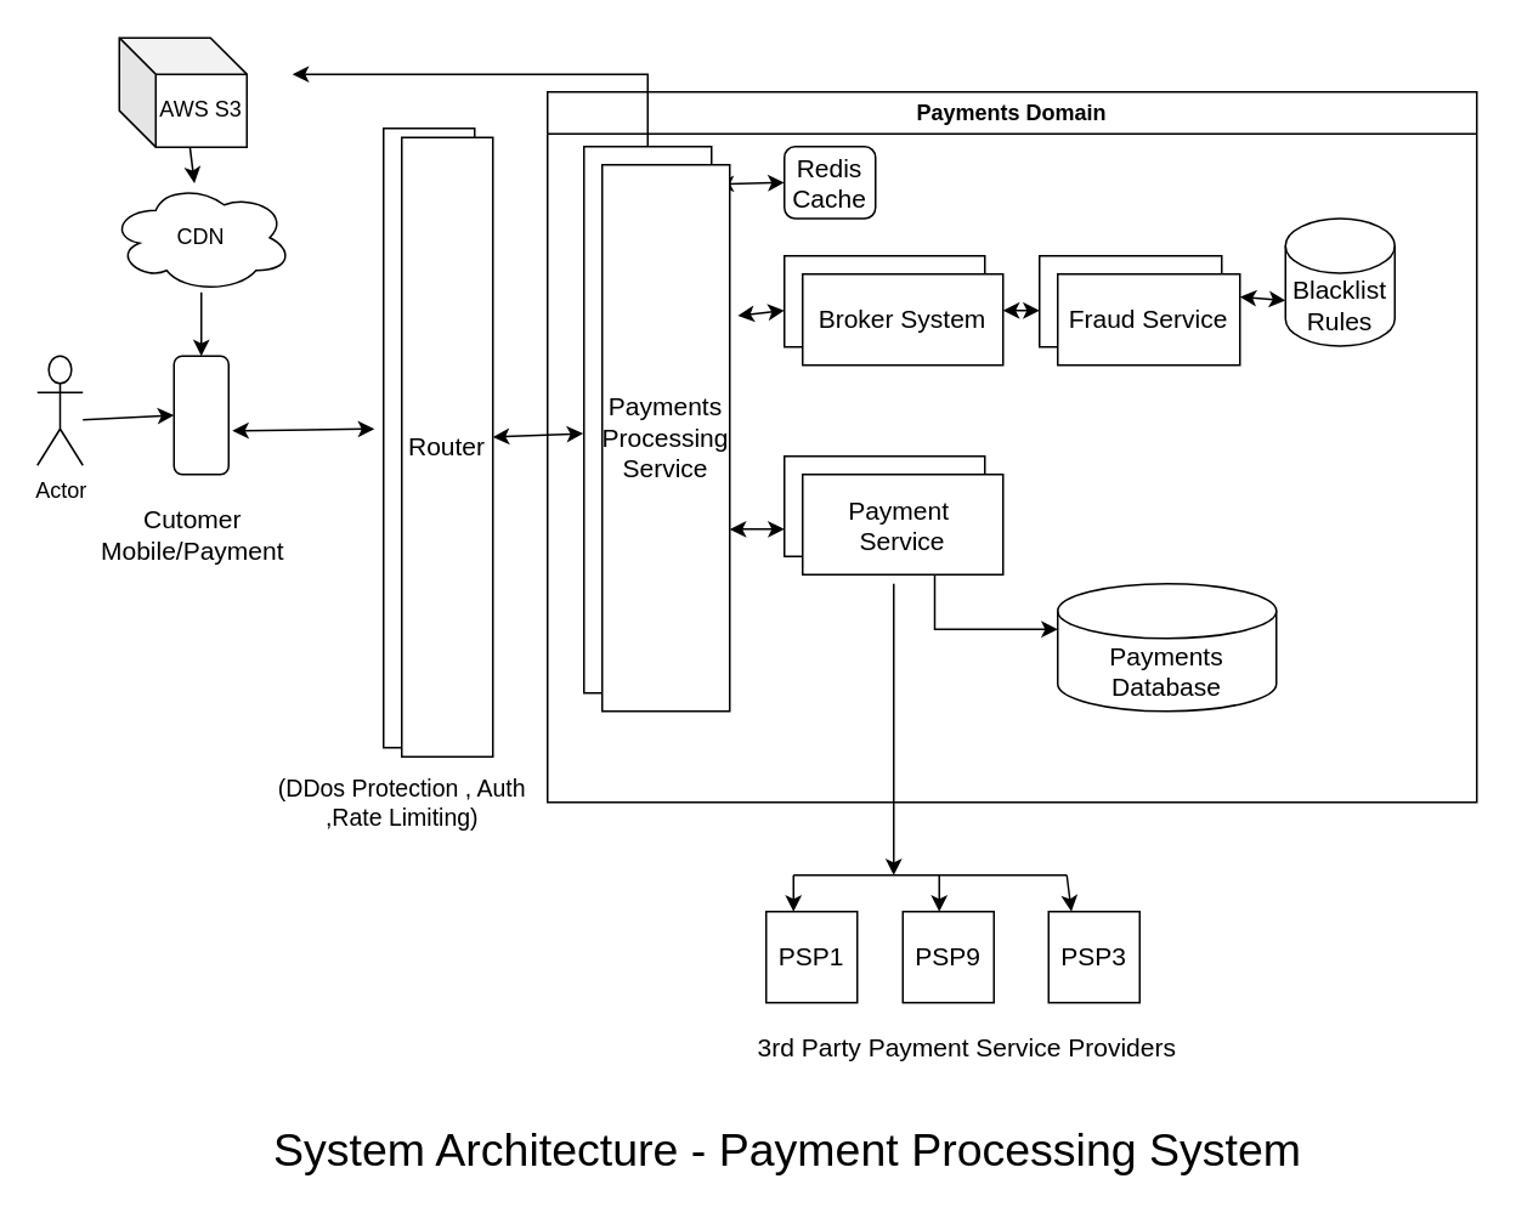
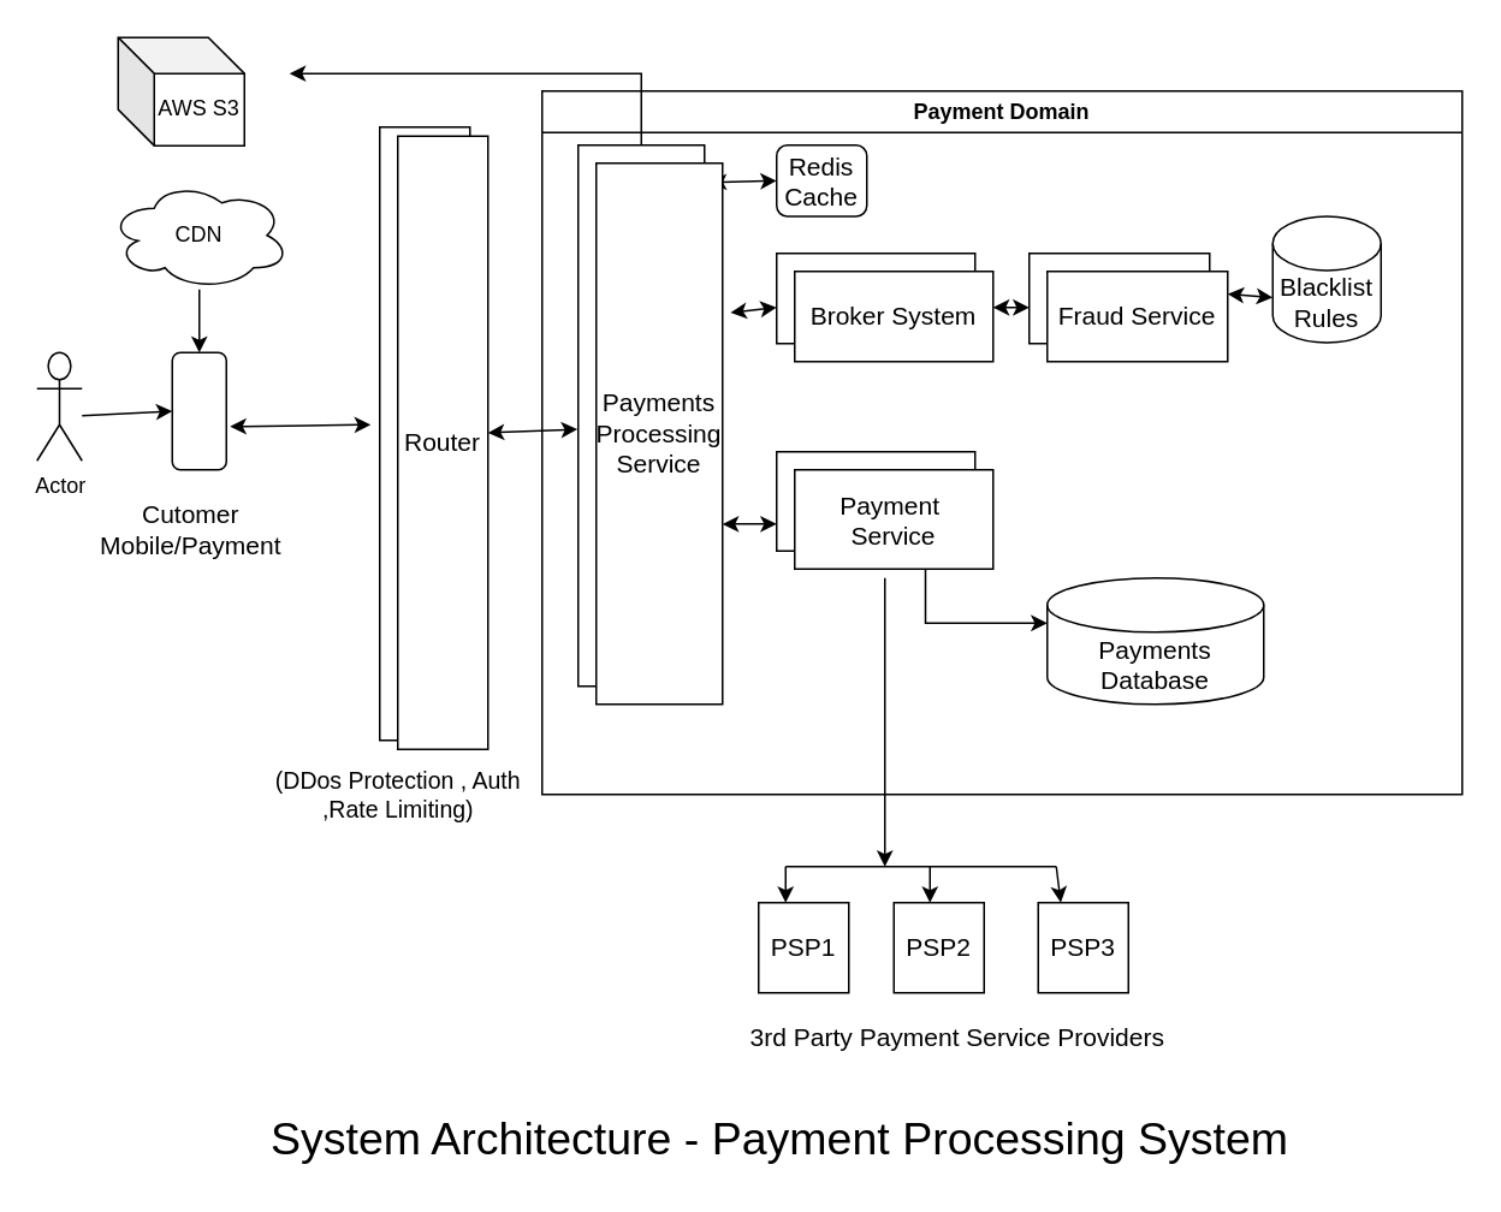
  <mxCell id="0" />
  <mxCell id="1" parent="0" />
  <mxCell id="2" value="" style="edgeStyle=orthogonalEdgeStyle;rounded=0;orthogonalLoop=1;jettySize=auto;html=1;" parent="1" source="39" target="3" edge="1"><mxGeometry relative="1" as="geometry" /></mxCell>
  <mxCell id="3" value="" style="rounded=1;whiteSpace=wrap;html=1;flipH=0;flipV=1;direction=south;fontSize=14;" parent="1" vertex="1"><mxGeometry x="95" y="195" width="30" height="65" as="geometry" /></mxCell>
  <mxCell id="4" value="Cutomer&lt;div&gt;Mobile/Payment&lt;/div&gt;" style="text;html=1;align=center;verticalAlign=middle;resizable=0;points=[];autosize=1;strokeColor=none;fillColor=none;fontSize=14;" parent="1" vertex="1"><mxGeometry x="55" y="268" width="100" height="50" as="geometry" /></mxCell>
  <mxCell id="5" value="(DDos Protection , Auth&lt;div&gt;,Rate Limiting)&lt;/div&gt;" style="text;html=1;align=center;verticalAlign=middle;resizable=0;points=[];autosize=1;strokeColor=none;fillColor=none;fontSize=13;" parent="1" vertex="1"><mxGeometry x="140" y="420" width="160" height="40" as="geometry" /></mxCell>
  <mxCell id="6" value="" style="endArrow=classic;startArrow=classic;html=1;rounded=0;exitX=0.369;exitY=-0.067;exitDx=0;exitDy=0;exitPerimeter=0;entryX=0.5;entryY=1;entryDx=0;entryDy=0;" parent="1" source="3" edge="1"><mxGeometry width="50" height="50" relative="1" as="geometry"><mxPoint x="125" y="260" as="sourcePoint" /><mxPoint x="205" y="235" as="targetPoint" /></mxGeometry></mxCell>
  <mxCell id="7" value="" style="rounded=0;whiteSpace=wrap;html=1;flipV=1;direction=south;fontSize=14;" parent="1" vertex="1"><mxGeometry x="210" y="70" width="50" height="340" as="geometry" /></mxCell>
  <mxCell id="8" value="Actor" style="shape=umlActor;verticalLabelPosition=bottom;verticalAlign=top;html=1;outlineConnect=0;" parent="1" vertex="1"><mxGeometry x="20" y="195" width="25" height="60" as="geometry" /></mxCell>
  <mxCell id="9" value="" style="endArrow=classic;html=1;rounded=0;entryX=0.5;entryY=1;entryDx=0;entryDy=0;" parent="1" target="3" edge="1"><mxGeometry width="50" height="50" relative="1" as="geometry"><mxPoint x="45" y="230" as="sourcePoint" /><mxPoint x="95" y="175" as="targetPoint" /></mxGeometry></mxCell>
- <mxCell id="10" value="Payments Domain" style="swimlane;whiteSpace=wrap;html=1;" parent="1" vertex="1"><mxGeometry x="300" y="50" width="510" height="390" as="geometry" /></mxCell>
+ <mxCell id="10" value="Payment Domain" style="swimlane;whiteSpace=wrap;html=1;" parent="1" vertex="1"><mxGeometry x="300" y="50" width="510" height="390" as="geometry" /></mxCell>
  <mxCell id="11" value="" style="rounded=0;whiteSpace=wrap;html=1;flipV=1;direction=south;fontSize=14;" parent="10" vertex="1"><mxGeometry x="20" y="30" width="70" height="300" as="geometry" /></mxCell>
  <mxCell id="12" value="Broker System" style="rounded=0;whiteSpace=wrap;html=1;fontSize=14;" parent="10" vertex="1"><mxGeometry x="130" y="90" width="110" height="50" as="geometry" /></mxCell>
  <mxCell id="13" value="" style="rounded=0;whiteSpace=wrap;html=1;fontSize=14;" parent="10" vertex="1"><mxGeometry x="270" y="90" width="100" height="50" as="geometry" /></mxCell>
  <mxCell id="14" value="" style="rounded=0;whiteSpace=wrap;html=1;fontSize=14;" parent="10" vertex="1"><mxGeometry x="130" y="200" width="110" height="55" as="geometry" /></mxCell>
  <mxCell id="15" value="Blacklist Rules" style="shape=cylinder3;whiteSpace=wrap;html=1;boundedLbl=1;backgroundOutline=1;size=15;fontSize=14;" parent="10" vertex="1"><mxGeometry x="405" y="69.5" width="60" height="70" as="geometry" /></mxCell>
  <mxCell id="16" value="Payments Database" style="shape=cylinder3;whiteSpace=wrap;html=1;boundedLbl=1;backgroundOutline=1;size=15;fontSize=14;" parent="10" vertex="1"><mxGeometry x="280" y="270" width="120" height="70" as="geometry" /></mxCell>
  <mxCell id="17" value="" style="endArrow=classic;startArrow=classic;html=1;rounded=0;exitX=1;exitY=0.4;exitDx=0;exitDy=0;exitPerimeter=0;" parent="10" source="24" edge="1"><mxGeometry width="50" height="50" relative="1" as="geometry"><mxPoint x="240" y="120" as="sourcePoint" /><mxPoint x="270" y="120" as="targetPoint" /></mxGeometry></mxCell>
  <mxCell id="18" value="" style="endArrow=classic;startArrow=classic;html=1;rounded=0;exitX=0.724;exitY=-0.063;exitDx=0;exitDy=0;exitPerimeter=0;" parent="10" source="23" edge="1"><mxGeometry width="50" height="50" relative="1" as="geometry"><mxPoint x="90" y="120" as="sourcePoint" /><mxPoint x="130" y="120" as="targetPoint" /></mxGeometry></mxCell>
  <mxCell id="19" value="" style="endArrow=classic;startArrow=classic;html=1;rounded=0;exitX=1;exitY=0.25;exitDx=0;exitDy=0;entryX=0;entryY=0;entryDx=0;entryDy=45;entryPerimeter=0;" parent="10" source="25" target="15" edge="1"><mxGeometry width="50" height="50" relative="1" as="geometry"><mxPoint x="390" y="110" as="sourcePoint" /><mxPoint x="450" y="140" as="targetPoint" /></mxGeometry></mxCell>
  <mxCell id="20" style="edgeStyle=orthogonalEdgeStyle;rounded=0;orthogonalLoop=1;jettySize=auto;html=1;exitX=0.75;exitY=1;exitDx=0;exitDy=0;entryX=0;entryY=0;entryDx=0;entryDy=25;entryPerimeter=0;" parent="10" source="14" target="16" edge="1"><mxGeometry relative="1" as="geometry" /></mxCell>
  <mxCell id="21" value="Redis Cache" style="rounded=1;whiteSpace=wrap;html=1;flipH=0;flipV=1;direction=south;fontSize=14;" parent="10" vertex="1"><mxGeometry x="130" y="30" width="50" height="39.5" as="geometry" /></mxCell>
  <mxCell id="22" value="" style="endArrow=classic;startArrow=classic;html=1;rounded=0;entryX=0.5;entryY=1;entryDx=0;entryDy=0;exitX=0.931;exitY=-0.046;exitDx=0;exitDy=0;exitPerimeter=0;" parent="10" source="11" target="21" edge="1"><mxGeometry width="50" height="50" relative="1" as="geometry"><mxPoint x="100" y="60" as="sourcePoint" /><mxPoint x="170" y="89.75" as="targetPoint" /></mxGeometry></mxCell>
  <mxCell id="23" value="Payments Processing Service" style="rounded=0;whiteSpace=wrap;html=1;flipV=1;direction=south;fontSize=14;" parent="10" vertex="1"><mxGeometry x="30" y="40" width="70" height="300" as="geometry" /></mxCell>
  <mxCell id="24" value="Broker System" style="rounded=0;whiteSpace=wrap;html=1;fontSize=14;" parent="10" vertex="1"><mxGeometry x="140" y="100" width="110" height="50" as="geometry" /></mxCell>
  <mxCell id="25" value="Fraud Service" style="rounded=0;whiteSpace=wrap;html=1;fontSize=14;" parent="10" vertex="1"><mxGeometry x="280" y="100" width="100" height="50" as="geometry" /></mxCell>
  <mxCell id="26" value="Payment&amp;nbsp; Service" style="rounded=0;whiteSpace=wrap;html=1;fontSize=14;" parent="10" vertex="1"><mxGeometry x="140" y="210" width="110" height="55" as="geometry" /></mxCell>
  <mxCell id="27" value="PSP1" style="whiteSpace=wrap;html=1;aspect=fixed;fontSize=14;" parent="1" vertex="1"><mxGeometry x="420" y="500" width="50" height="50" as="geometry" /></mxCell>
- <mxCell id="28" value="PSP9" style="whiteSpace=wrap;html=1;aspect=fixed;fontSize=14;" parent="1" vertex="1"><mxGeometry x="495" y="500" width="50" height="50" as="geometry" /></mxCell>
+ <mxCell id="28" value="PSP2" style="whiteSpace=wrap;html=1;aspect=fixed;fontSize=14;" parent="1" vertex="1"><mxGeometry x="495" y="500" width="50" height="50" as="geometry" /></mxCell>
  <mxCell id="29" value="PSP3" style="whiteSpace=wrap;html=1;aspect=fixed;fontSize=14;" parent="1" vertex="1"><mxGeometry x="575" y="500" width="50" height="50" as="geometry" /></mxCell>
  <mxCell id="30" value="" style="endArrow=none;html=1;rounded=0;fontSize=14;" parent="1" edge="1"><mxGeometry width="50" height="50" relative="1" as="geometry"><mxPoint x="435" y="480" as="sourcePoint" /><mxPoint x="585" y="480" as="targetPoint" /><Array as="points"><mxPoint x="435" y="480" /></Array></mxGeometry></mxCell>
  <mxCell id="31" value="" style="endArrow=classic;html=1;rounded=0;fontSize=14;" parent="1" edge="1"><mxGeometry width="50" height="50" relative="1" as="geometry"><mxPoint x="435" y="480" as="sourcePoint" /><mxPoint x="435" y="500" as="targetPoint" /></mxGeometry></mxCell>
  <mxCell id="32" value="" style="endArrow=classic;html=1;rounded=0;fontSize=14;" parent="1" edge="1"><mxGeometry width="50" height="50" relative="1" as="geometry"><mxPoint x="515" y="480" as="sourcePoint" /><mxPoint x="515" y="500" as="targetPoint" /></mxGeometry></mxCell>
  <mxCell id="33" value="" style="endArrow=classic;html=1;rounded=0;entryX=0.25;entryY=0;entryDx=0;entryDy=0;fontSize=14;" parent="1" target="29" edge="1"><mxGeometry width="50" height="50" relative="1" as="geometry"><mxPoint x="585" y="480" as="sourcePoint" /><mxPoint x="585" y="490" as="targetPoint" /></mxGeometry></mxCell>
  <mxCell id="34" value="3rd Party Payment Service Providers" style="text;html=1;align=center;verticalAlign=middle;resizable=0;points=[];autosize=1;strokeColor=none;fillColor=none;fontSize=14;" parent="1" vertex="1"><mxGeometry x="405" y="560" width="250" height="30" as="geometry" /></mxCell>
  <mxCell id="35" value="System Architecture - Payment Processing System&amp;nbsp;" style="text;html=1;align=center;verticalAlign=middle;resizable=0;points=[];autosize=1;strokeColor=none;fillColor=none;fontSize=25;" parent="1" vertex="1"><mxGeometry x="140" y="610" width="590" height="40" as="geometry" /></mxCell>
  <mxCell id="36" style="edgeStyle=orthogonalEdgeStyle;rounded=0;orthogonalLoop=1;jettySize=auto;html=1;fontSize=14;" parent="1" edge="1"><mxGeometry relative="1" as="geometry"><mxPoint x="490" y="480" as="targetPoint" /><mxPoint x="490" y="320" as="sourcePoint" /></mxGeometry></mxCell>
  <mxCell id="37" value="" style="endArrow=classic;startArrow=classic;html=1;rounded=0;exitX=0.333;exitY=0;exitDx=0;exitDy=0;exitPerimeter=0;" parent="1" source="23" edge="1"><mxGeometry width="50" height="50" relative="1" as="geometry"><mxPoint x="390" y="290" as="sourcePoint" /><mxPoint x="430" y="290" as="targetPoint" /></mxGeometry></mxCell>
  <mxCell id="38" value="AWS S3" style="shape=cube;whiteSpace=wrap;html=1;boundedLbl=1;backgroundOutline=1;darkOpacity=0.05;darkOpacity2=0.1;" parent="1" vertex="1"><mxGeometry x="65" y="20.25" width="70" height="60" as="geometry" /></mxCell>
  <mxCell id="39" value="CDN" style="ellipse;shape=cloud;whiteSpace=wrap;html=1;" parent="1" vertex="1"><mxGeometry x="60" y="100" width="100" height="60" as="geometry" /></mxCell>
- <mxCell id="40" value="" style="endArrow=classic;html=1;rounded=0;" parent="1" source="38" target="39" edge="1"><mxGeometry width="50" height="50" relative="1" as="geometry"><mxPoint x="110" y="129.75" as="sourcePoint" /><mxPoint x="160" y="79.75" as="targetPoint" /></mxGeometry></mxCell>
  <mxCell id="41" style="edgeStyle=orthogonalEdgeStyle;rounded=0;orthogonalLoop=1;jettySize=auto;html=1;exitX=0;exitY=0.5;exitDx=0;exitDy=0;entryX=0;entryY=0;entryDx=95;entryDy=20;entryPerimeter=0;" parent="1" source="11" target="38" edge="1"><mxGeometry relative="1" as="geometry" /></mxCell>
  <mxCell id="42" value="Router" style="rounded=0;whiteSpace=wrap;html=1;flipV=1;direction=south;fontSize=14;" parent="1" vertex="1"><mxGeometry x="220" y="75" width="50" height="340" as="geometry" /></mxCell>
  <mxCell id="43" value="" style="endArrow=classic;startArrow=classic;html=1;rounded=0;exitX=0.333;exitY=0;exitDx=0;exitDy=0;exitPerimeter=0;entryX=0.475;entryY=1.006;entryDx=0;entryDy=0;entryPerimeter=0;" parent="1" target="11" edge="1"><mxGeometry width="50" height="50" relative="1" as="geometry"><mxPoint x="270" y="239.5" as="sourcePoint" /><mxPoint x="300" y="239.5" as="targetPoint" /></mxGeometry></mxCell>
